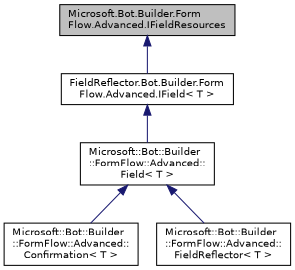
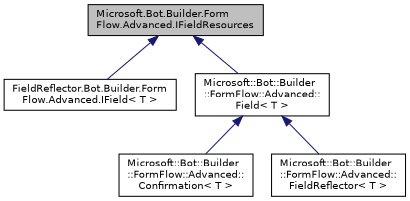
  digraph {
    rankdir=TB
    node [color=black fillcolor=white fontname=Helvetica fontsize=10 shape=record style=filled]
    edge [color=midnightblue dir=back fontname=Helvetica fontsize=10 labelfontname=Helvetica labelfontsize=10 style=solid]
    n1 [fillcolor=grey75 fontcolor=black height=0.2 label="Microsoft.Bot.Builder.Form\lFlow.Advanced.IFieldResources" width=0.4]
    n2 [height=0.2 label="FieldReflector.Bot.Builder.Form\lFlow.Advanced.IField\< T \>" width=0.4]
    n3 [height=0.2 label="Microsoft::Bot::Builder\l::FormFlow::Advanced::\lField\< T \>" width=0.4]
    n4 [height=0.2 label="Microsoft::Bot::Builder\l::FormFlow::Advanced::\lConfirmation\< T \>" width=0.4]
    n5 [height=0.2 label="Microsoft::Bot::Builder\l::FormFlow::Advanced::\lFieldReflector\< T \>" width=0.4]
    n1 -> n2
-   n2 -> n3
+   n1 -> n3
    n3 -> n4
    n3 -> n5
  }
